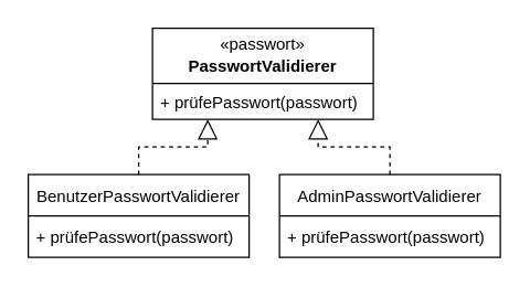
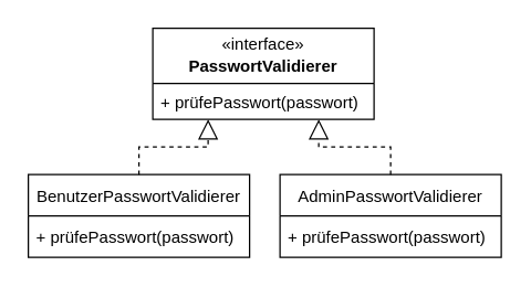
  <mxCell id="0" />
  <mxCell id="1" parent="0" />
  <mxCell id="2" value="BenutzerPasswortValidierer" style="swimlane;fontStyle=0;childLayout=stackLayout;horizontal=1;startSize=30;horizontalStack=0;resizeParent=1;resizeParentMax=0;resizeLast=0;collapsible=1;marginBottom=0;" parent="1" vertex="1"><mxGeometry x="20" y="126" width="160" height="60" as="geometry" /></mxCell>
  <mxCell id="3" value="+ prüfePasswort(passwort)" style="text;strokeColor=none;fillColor=none;align=left;verticalAlign=middle;spacingLeft=4;spacingRight=4;overflow=hidden;points=[[0,0.5],[1,0.5]];portConstraint=eastwest;rotatable=0;" parent="2" vertex="1"><mxGeometry y="30" width="160" height="30" as="geometry" /></mxCell>
  <mxCell id="4" value="AdminPasswortValidierer" style="swimlane;fontStyle=0;childLayout=stackLayout;horizontal=1;startSize=30;horizontalStack=0;resizeParent=1;resizeParentMax=0;resizeLast=0;collapsible=1;marginBottom=0;" parent="1" vertex="1"><mxGeometry x="202" y="126" width="160" height="60" as="geometry" /></mxCell>
  <mxCell id="5" value="+ prüfePasswort(passwort)" style="text;strokeColor=none;fillColor=none;align=left;verticalAlign=middle;spacingLeft=4;spacingRight=4;overflow=hidden;points=[[0,0.5],[1,0.5]];portConstraint=eastwest;rotatable=0;" parent="4" vertex="1"><mxGeometry y="30" width="160" height="30" as="geometry" /></mxCell>
  <mxCell id="6" value="" style="endArrow=block;dashed=1;endFill=0;endSize=12;html=1;rounded=0;edgeStyle=orthogonalEdgeStyle;exitX=0.5;exitY=0;exitDx=0;exitDy=0;entryX=0.25;entryY=1;entryDx=0;entryDy=0;" edge="1" parent="1" source="2" target="11"><mxGeometry width="160" relative="1" as="geometry"><mxPoint x="120" y="236" as="sourcePoint" /><mxPoint x="180" y="206" as="targetPoint" /></mxGeometry></mxCell>
  <mxCell id="7" value="" style="endArrow=block;dashed=1;endFill=0;endSize=12;html=1;rounded=0;edgeStyle=orthogonalEdgeStyle;entryX=0.75;entryY=1;entryDx=0;entryDy=0;exitX=0.5;exitY=0;exitDx=0;exitDy=0;" edge="1" parent="1" source="4" target="11"><mxGeometry width="160" relative="1" as="geometry"><mxPoint x="110" y="136" as="sourcePoint" /><mxPoint x="160" y="96" as="targetPoint" /></mxGeometry></mxCell>
  <mxCell id="8" value="" style="group" vertex="1" connectable="0" parent="1"><mxGeometry x="110" y="20" width="160" height="66" as="geometry" /></mxCell>
  <mxCell id="9" value="PasswortValidierer" style="text;align=center;fontStyle=1;verticalAlign=middle;spacingLeft=3;spacingRight=3;strokeColor=none;rotatable=0;points=[[0,0.5],[1,0.5]];portConstraint=eastwest;" vertex="1" parent="8"><mxGeometry x="10" y="14" width="140" height="26" as="geometry" /></mxCell>
- <mxCell id="10" value="&lt;span&gt;«passwort»&lt;/span&gt;" style="text;html=1;strokeColor=none;fillColor=none;align=center;verticalAlign=middle;whiteSpace=wrap;rounded=0;" vertex="1" parent="8"><mxGeometry x="10" width="140" height="24" as="geometry" /></mxCell>
+ <mxCell id="10" value="&lt;span&gt;«interface»&lt;/span&gt;" style="text;html=1;strokeColor=none;fillColor=none;align=center;verticalAlign=middle;whiteSpace=wrap;rounded=0;" vertex="1" parent="8"><mxGeometry x="10" width="140" height="24" as="geometry" /></mxCell>
  <mxCell id="11" value="" style="swimlane;fontStyle=0;childLayout=stackLayout;horizontal=1;startSize=40;fillColor=none;horizontalStack=0;resizeParent=1;resizeParentMax=0;resizeLast=0;collapsible=1;marginBottom=0;" vertex="1" parent="8"><mxGeometry width="160" height="66" as="geometry"><mxRectangle width="50" height="40" as="alternateBounds" /></mxGeometry></mxCell>
  <mxCell id="12" value="+ prüfePasswort(passwort)" style="text;strokeColor=none;fillColor=none;align=left;verticalAlign=top;spacingLeft=4;spacingRight=4;overflow=hidden;rotatable=0;points=[[0,0.5],[1,0.5]];portConstraint=eastwest;" vertex="1" parent="11"><mxGeometry y="40" width="160" height="26" as="geometry" /></mxCell>
